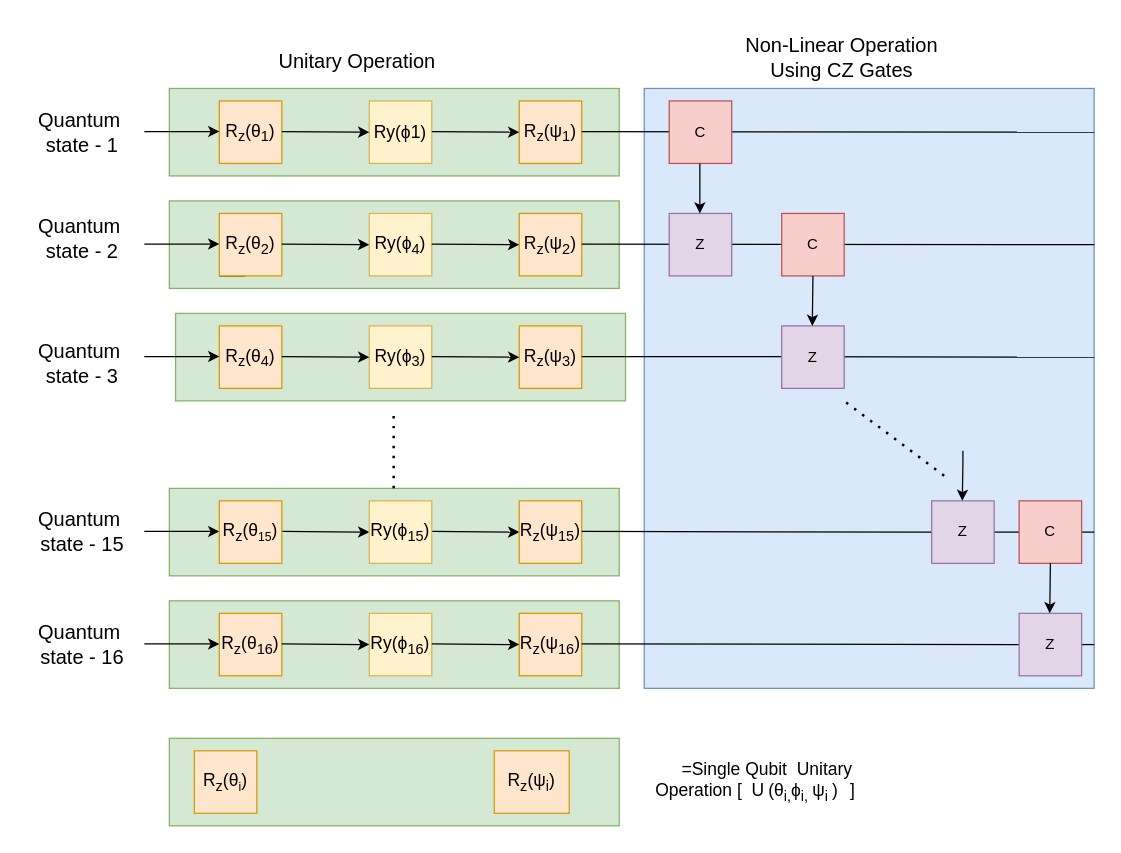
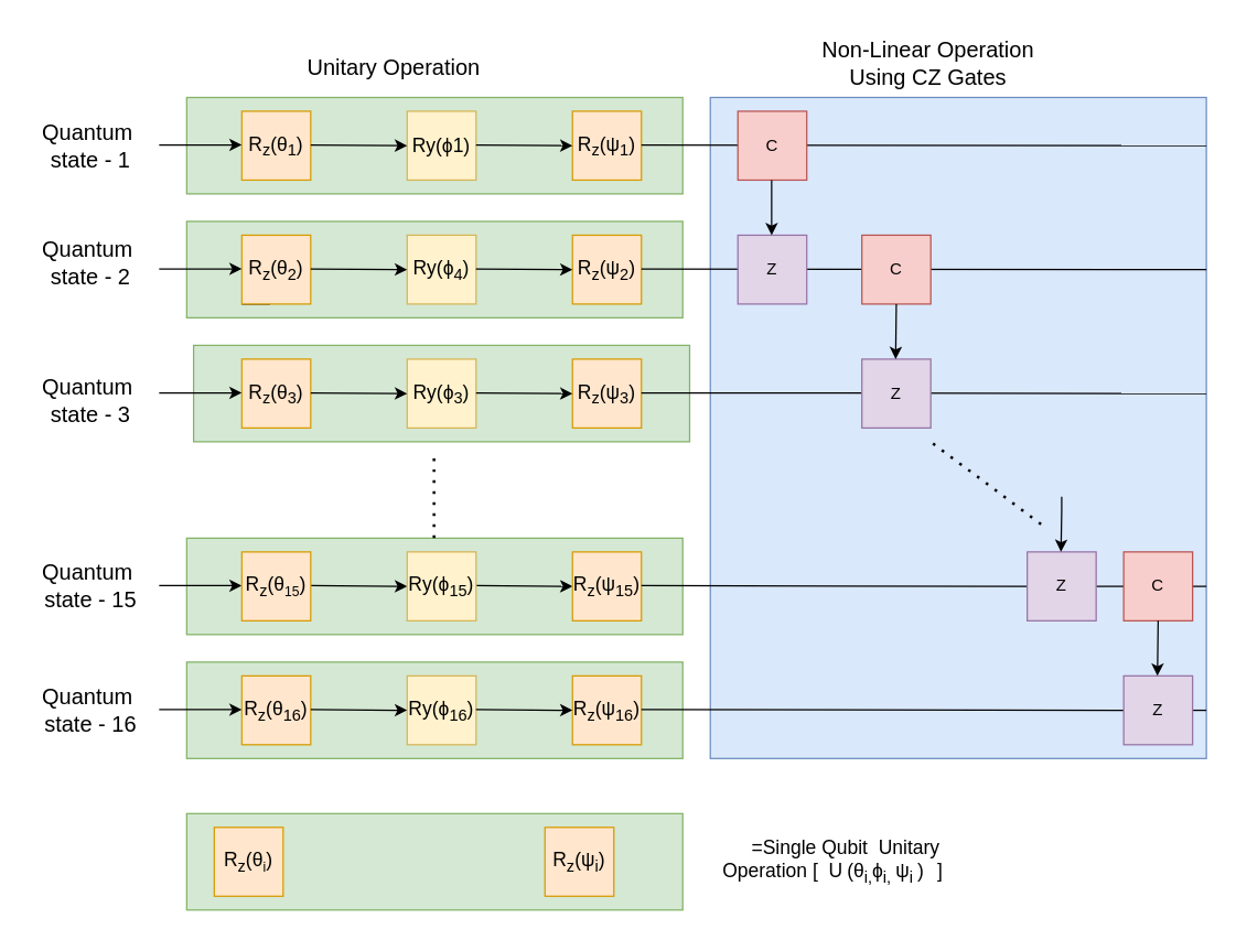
  <mxCell id="0" />
  <mxCell id="1" parent="0" />
  <mxCell id="2" value="" style="rounded=0;whiteSpace=wrap;html=1;fillColor=#d5e8d4;strokeColor=#82b366;" vertex="1" parent="1"><mxGeometry x="135" y="70" width="360" height="70" as="geometry" /></mxCell>
  <mxCell id="3" value="" style="rounded=0;whiteSpace=wrap;html=1;fillColor=#d5e8d4;strokeColor=#82b366;" vertex="1" parent="1"><mxGeometry x="135" y="160" width="360" height="70" as="geometry" /></mxCell>
  <mxCell id="4" value="" style="rounded=0;whiteSpace=wrap;html=1;fillColor=#dae8fc;strokeColor=#6c8ebf;" vertex="1" parent="1"><mxGeometry x="515" y="70" width="360" height="480" as="geometry" /></mxCell>
  <mxCell id="5" value="" style="rounded=0;whiteSpace=wrap;html=1;fillColor=#d5e8d4;strokeColor=#82b366;" vertex="1" parent="1"><mxGeometry x="140" y="250" width="360" height="70" as="geometry" /></mxCell>
  <mxCell id="6" value="" style="rounded=0;whiteSpace=wrap;html=1;fillColor=#d5e8d4;strokeColor=#82b366;" vertex="1" parent="1"><mxGeometry x="135" y="480" width="360" height="70" as="geometry" /></mxCell>
  <mxCell id="7" value="" style="rounded=0;whiteSpace=wrap;html=1;fillColor=#d5e8d4;strokeColor=#82b366;" vertex="1" parent="1"><mxGeometry x="135" y="390" width="360" height="70" as="geometry" /></mxCell>
  <mxCell id="8" style="edgeStyle=orthogonalEdgeStyle;rounded=0;orthogonalLoop=1;jettySize=auto;html=1;exitX=0;exitY=1;exitDx=0;exitDy=0;" edge="1" parent="1" source="9"><mxGeometry relative="1" as="geometry"><mxPoint x="195" y="120" as="targetPoint" /></mxGeometry></mxCell>
  <mxCell id="9" value="&lt;font style=&quot;font-size: 14px;&quot;&gt;R&lt;sub&gt;z&lt;/sub&gt;(θ&lt;sub&gt;1&lt;/sub&gt;)&lt;/font&gt;" style="rounded=0;whiteSpace=wrap;html=1;fillColor=#ffe6cc;strokeColor=#d79b00;" vertex="1" parent="1"><mxGeometry x="175" y="80" width="50" height="50" as="geometry" /></mxCell>
  <mxCell id="10" value="&lt;font style=&quot;font-size: 14px;&quot;&gt;Ry(ϕ1)&lt;/font&gt;" style="rounded=0;whiteSpace=wrap;html=1;fillColor=#fff2cc;strokeColor=#d6b656;" vertex="1" parent="1"><mxGeometry x="295" y="80" width="50" height="50" as="geometry" /></mxCell>
  <mxCell id="11" value="&lt;font style=&quot;font-size: 14px;&quot;&gt;R&lt;sub&gt;z&lt;/sub&gt;(ψ&lt;sub&gt;1&lt;/sub&gt;)&lt;/font&gt;" style="rounded=0;whiteSpace=wrap;html=1;fillColor=#ffe6cc;strokeColor=#d79b00;" vertex="1" parent="1"><mxGeometry x="415" y="80" width="50" height="50" as="geometry" /></mxCell>
  <mxCell id="12" value="" style="endArrow=classic;html=1;rounded=0;" edge="1" parent="1"><mxGeometry width="50" height="50" relative="1" as="geometry"><mxPoint x="115" y="104.5" as="sourcePoint" /><mxPoint x="175" y="104.5" as="targetPoint" /></mxGeometry></mxCell>
  <mxCell id="13" value="" style="endArrow=classic;html=1;rounded=0;entryX=0;entryY=0.5;entryDx=0;entryDy=0;" edge="1" parent="1" target="10"><mxGeometry width="50" height="50" relative="1" as="geometry"><mxPoint x="225" y="104.5" as="sourcePoint" /><mxPoint x="285" y="104.5" as="targetPoint" /></mxGeometry></mxCell>
  <mxCell id="14" value="" style="endArrow=classic;html=1;rounded=0;entryX=0;entryY=0.5;entryDx=0;entryDy=0;" edge="1" parent="1"><mxGeometry width="50" height="50" relative="1" as="geometry"><mxPoint x="345" y="104.5" as="sourcePoint" /><mxPoint x="415" y="105" as="targetPoint" /></mxGeometry></mxCell>
  <mxCell id="15" value="" style="endArrow=none;html=1;rounded=0;" edge="1" parent="1"><mxGeometry width="50" height="50" relative="1" as="geometry"><mxPoint x="465" y="104.5" as="sourcePoint" /><mxPoint x="875" y="105" as="targetPoint" /></mxGeometry></mxCell>
  <mxCell id="16" value="C" style="rounded=0;whiteSpace=wrap;html=1;fillColor=#f8cecc;strokeColor=#b85450;" vertex="1" parent="1"><mxGeometry x="535" y="80" width="50" height="50" as="geometry" /></mxCell>
  <mxCell id="17" style="edgeStyle=orthogonalEdgeStyle;rounded=0;orthogonalLoop=1;jettySize=auto;html=1;exitX=0;exitY=1;exitDx=0;exitDy=0;" edge="1" parent="1" source="18"><mxGeometry relative="1" as="geometry"><mxPoint x="195" y="210" as="targetPoint" /></mxGeometry></mxCell>
  <mxCell id="18" value="&lt;font style=&quot;font-size: 14px;&quot;&gt;R&lt;sub&gt;z&lt;/sub&gt;(θ&lt;sub&gt;2&lt;/sub&gt;)&lt;/font&gt;" style="rounded=0;whiteSpace=wrap;html=1;fillColor=#ffe6cc;strokeColor=#d79b00;" vertex="1" parent="1"><mxGeometry x="175" y="170" width="50" height="50" as="geometry" /></mxCell>
  <mxCell id="19" value="&lt;font style=&quot;font-size: 14px;&quot;&gt;Ry(ϕ&lt;sub&gt;4&lt;/sub&gt;)&lt;/font&gt;" style="rounded=0;whiteSpace=wrap;html=1;fillColor=#fff2cc;strokeColor=#d6b656;" vertex="1" parent="1"><mxGeometry x="295" y="170" width="50" height="50" as="geometry" /></mxCell>
  <mxCell id="20" value="&lt;font style=&quot;font-size: 14px;&quot;&gt;R&lt;sub&gt;z&lt;/sub&gt;(ψ&lt;sub&gt;2&lt;/sub&gt;)&lt;/font&gt;" style="rounded=0;whiteSpace=wrap;html=1;fillColor=#ffe6cc;strokeColor=#d79b00;" vertex="1" parent="1"><mxGeometry x="415" y="170" width="50" height="50" as="geometry" /></mxCell>
  <mxCell id="21" value="" style="endArrow=classic;html=1;rounded=0;" edge="1" parent="1"><mxGeometry width="50" height="50" relative="1" as="geometry"><mxPoint x="115" y="194.5" as="sourcePoint" /><mxPoint x="175" y="194.5" as="targetPoint" /></mxGeometry></mxCell>
  <mxCell id="22" value="" style="endArrow=classic;html=1;rounded=0;entryX=0;entryY=0.5;entryDx=0;entryDy=0;" edge="1" parent="1" target="19"><mxGeometry width="50" height="50" relative="1" as="geometry"><mxPoint x="225" y="194.5" as="sourcePoint" /><mxPoint x="285" y="194.5" as="targetPoint" /></mxGeometry></mxCell>
  <mxCell id="23" value="" style="endArrow=classic;html=1;rounded=0;entryX=0;entryY=0.5;entryDx=0;entryDy=0;" edge="1" parent="1"><mxGeometry width="50" height="50" relative="1" as="geometry"><mxPoint x="345" y="194.5" as="sourcePoint" /><mxPoint x="415" y="195" as="targetPoint" /></mxGeometry></mxCell>
  <mxCell id="24" value="" style="endArrow=none;html=1;rounded=0;" edge="1" parent="1"><mxGeometry width="50" height="50" relative="1" as="geometry"><mxPoint x="465" y="194.5" as="sourcePoint" /><mxPoint x="875" y="195" as="targetPoint" /></mxGeometry></mxCell>
  <mxCell id="25" value="Z" style="rounded=0;whiteSpace=wrap;html=1;fillColor=#e1d5e7;strokeColor=#9673a6;" vertex="1" parent="1"><mxGeometry x="535" y="170" width="50" height="50" as="geometry" /></mxCell>
  <mxCell id="26" style="edgeStyle=orthogonalEdgeStyle;rounded=0;orthogonalLoop=1;jettySize=auto;html=1;exitX=0;exitY=1;exitDx=0;exitDy=0;" edge="1" parent="1" source="27"><mxGeometry relative="1" as="geometry"><mxPoint x="195" y="300" as="targetPoint" /></mxGeometry></mxCell>
- <mxCell id="27" value="&lt;font style=&quot;font-size: 14px;&quot;&gt;R&lt;sub&gt;z&lt;/sub&gt;(θ&lt;sub&gt;4&lt;/sub&gt;)&lt;/font&gt;" style="rounded=0;whiteSpace=wrap;html=1;fillColor=#ffe6cc;strokeColor=#d79b00;" vertex="1" parent="1"><mxGeometry x="175" y="260" width="50" height="50" as="geometry" /></mxCell>
+ <mxCell id="27" value="&lt;font style=&quot;font-size: 14px;&quot;&gt;R&lt;sub&gt;z&lt;/sub&gt;(θ&lt;sub&gt;3&lt;/sub&gt;)&lt;/font&gt;" style="rounded=0;whiteSpace=wrap;html=1;fillColor=#ffe6cc;strokeColor=#d79b00;" vertex="1" parent="1"><mxGeometry x="175" y="260" width="50" height="50" as="geometry" /></mxCell>
  <mxCell id="28" value="&lt;font style=&quot;font-size: 14px;&quot;&gt;Ry(ϕ&lt;sub&gt;3&lt;/sub&gt;)&lt;/font&gt;" style="rounded=0;whiteSpace=wrap;html=1;fillColor=#fff2cc;strokeColor=#d6b656;" vertex="1" parent="1"><mxGeometry x="295" y="260" width="50" height="50" as="geometry" /></mxCell>
  <mxCell id="29" value="&lt;font style=&quot;font-size: 14px;&quot;&gt;R&lt;sub&gt;z&lt;/sub&gt;(ψ&lt;sub&gt;3&lt;/sub&gt;)&lt;/font&gt;" style="rounded=0;whiteSpace=wrap;html=1;fillColor=#ffe6cc;strokeColor=#d79b00;" vertex="1" parent="1"><mxGeometry x="415" y="260" width="50" height="50" as="geometry" /></mxCell>
  <mxCell id="30" value="" style="endArrow=classic;html=1;rounded=0;" edge="1" parent="1"><mxGeometry width="50" height="50" relative="1" as="geometry"><mxPoint x="115" y="284.5" as="sourcePoint" /><mxPoint x="175" y="284.5" as="targetPoint" /></mxGeometry></mxCell>
  <mxCell id="31" value="" style="endArrow=classic;html=1;rounded=0;entryX=0;entryY=0.5;entryDx=0;entryDy=0;" edge="1" parent="1" target="28"><mxGeometry width="50" height="50" relative="1" as="geometry"><mxPoint x="225" y="284.5" as="sourcePoint" /><mxPoint x="285" y="284.5" as="targetPoint" /></mxGeometry></mxCell>
  <mxCell id="32" value="" style="endArrow=classic;html=1;rounded=0;entryX=0;entryY=0.5;entryDx=0;entryDy=0;" edge="1" parent="1"><mxGeometry width="50" height="50" relative="1" as="geometry"><mxPoint x="345" y="284.5" as="sourcePoint" /><mxPoint x="415" y="285" as="targetPoint" /></mxGeometry></mxCell>
  <mxCell id="33" value="" style="endArrow=none;html=1;rounded=0;" edge="1" parent="1"><mxGeometry width="50" height="50" relative="1" as="geometry"><mxPoint x="465" y="284.5" as="sourcePoint" /><mxPoint x="875" y="285" as="targetPoint" /></mxGeometry></mxCell>
  <mxCell id="34" value="" style="endArrow=classic;html=1;rounded=0;" edge="1" parent="1"><mxGeometry width="50" height="50" relative="1" as="geometry"><mxPoint x="559.5" y="130" as="sourcePoint" /><mxPoint x="559.5" y="170" as="targetPoint" /></mxGeometry></mxCell>
  <mxCell id="35" value="C" style="rounded=0;whiteSpace=wrap;html=1;fillColor=#f8cecc;strokeColor=#b85450;" vertex="1" parent="1"><mxGeometry x="625" y="170" width="50" height="50" as="geometry" /></mxCell>
  <mxCell id="36" value="Z" style="rounded=0;whiteSpace=wrap;html=1;fillColor=#e1d5e7;strokeColor=#9673a6;" vertex="1" parent="1"><mxGeometry x="625" y="260" width="50" height="50" as="geometry" /></mxCell>
  <mxCell id="37" value="" style="endArrow=classic;html=1;rounded=0;" edge="1" parent="1"><mxGeometry width="50" height="50" relative="1" as="geometry"><mxPoint x="650" y="220" as="sourcePoint" /><mxPoint x="649.5" y="260" as="targetPoint" /></mxGeometry></mxCell>
  <mxCell id="38" value="&lt;font style=&quot;font-size: 14px;&quot;&gt;R&lt;sub&gt;z&lt;/sub&gt;(θ&lt;sub&gt;16&lt;/sub&gt;)&lt;/font&gt;" style="rounded=0;whiteSpace=wrap;html=1;fillColor=#ffe6cc;strokeColor=#d79b00;" vertex="1" parent="1"><mxGeometry x="175" y="490" width="50" height="50" as="geometry" /></mxCell>
  <mxCell id="39" value="&lt;font style=&quot;font-size: 14px;&quot;&gt;Ry(ϕ&lt;sub&gt;16&lt;/sub&gt;)&lt;/font&gt;" style="rounded=0;whiteSpace=wrap;html=1;fillColor=#fff2cc;strokeColor=#d6b656;" vertex="1" parent="1"><mxGeometry x="295" y="490" width="50" height="50" as="geometry" /></mxCell>
  <mxCell id="40" value="&lt;font style=&quot;font-size: 14px;&quot;&gt;R&lt;sub&gt;z&lt;/sub&gt;(ψ&lt;sub&gt;16&lt;/sub&gt;)&lt;/font&gt;" style="rounded=0;whiteSpace=wrap;html=1;fillColor=#ffe6cc;strokeColor=#d79b00;" vertex="1" parent="1"><mxGeometry x="415" y="490" width="50" height="50" as="geometry" /></mxCell>
  <mxCell id="41" value="" style="endArrow=classic;html=1;rounded=0;" edge="1" parent="1"><mxGeometry width="50" height="50" relative="1" as="geometry"><mxPoint x="115" y="514.5" as="sourcePoint" /><mxPoint x="175" y="514.5" as="targetPoint" /></mxGeometry></mxCell>
  <mxCell id="42" value="" style="endArrow=classic;html=1;rounded=0;entryX=0;entryY=0.5;entryDx=0;entryDy=0;" edge="1" parent="1" target="39"><mxGeometry width="50" height="50" relative="1" as="geometry"><mxPoint x="225" y="514.5" as="sourcePoint" /><mxPoint x="285" y="514.5" as="targetPoint" /></mxGeometry></mxCell>
  <mxCell id="43" value="" style="endArrow=classic;html=1;rounded=0;entryX=0;entryY=0.5;entryDx=0;entryDy=0;" edge="1" parent="1"><mxGeometry width="50" height="50" relative="1" as="geometry"><mxPoint x="345" y="514.5" as="sourcePoint" /><mxPoint x="415" y="515" as="targetPoint" /></mxGeometry></mxCell>
  <mxCell id="44" value="" style="endArrow=none;html=1;rounded=0;" edge="1" parent="1" source="55"><mxGeometry width="50" height="50" relative="1" as="geometry"><mxPoint x="465" y="514.5" as="sourcePoint" /><mxPoint x="875" y="515" as="targetPoint" /></mxGeometry></mxCell>
  <mxCell id="45" value="" style="endArrow=classic;html=1;rounded=0;" edge="1" parent="1"><mxGeometry width="50" height="50" relative="1" as="geometry"><mxPoint x="115" y="424.5" as="sourcePoint" /><mxPoint x="175" y="424.5" as="targetPoint" /></mxGeometry></mxCell>
  <mxCell id="46" value="" style="endArrow=classic;html=1;rounded=0;entryX=0;entryY=0.5;entryDx=0;entryDy=0;" edge="1" parent="1" target="49"><mxGeometry width="50" height="50" relative="1" as="geometry"><mxPoint x="225" y="424.5" as="sourcePoint" /><mxPoint x="285" y="424.5" as="targetPoint" /></mxGeometry></mxCell>
  <mxCell id="47" value="" style="endArrow=classic;html=1;rounded=0;entryX=0;entryY=0.5;entryDx=0;entryDy=0;" edge="1" parent="1"><mxGeometry width="50" height="50" relative="1" as="geometry"><mxPoint x="345" y="424.5" as="sourcePoint" /><mxPoint x="415" y="425" as="targetPoint" /></mxGeometry></mxCell>
  <mxCell id="48" value="&lt;font style=&quot;font-size: 14px;&quot;&gt;R&lt;sub&gt;z&lt;/sub&gt;(ψ&lt;sub&gt;15&lt;/sub&gt;)&lt;/font&gt;" style="rounded=0;whiteSpace=wrap;html=1;fillColor=#ffe6cc;strokeColor=#d79b00;" vertex="1" parent="1"><mxGeometry x="415" y="400" width="50" height="50" as="geometry" /></mxCell>
  <mxCell id="49" value="&lt;font style=&quot;font-size: 14px;&quot;&gt;Ry(ϕ&lt;sub&gt;15&lt;/sub&gt;)&lt;/font&gt;" style="rounded=0;whiteSpace=wrap;html=1;fillColor=#fff2cc;strokeColor=#d6b656;" vertex="1" parent="1"><mxGeometry x="295" y="400" width="50" height="50" as="geometry" /></mxCell>
  <mxCell id="50" value="&lt;font style=&quot;font-size: 14px;&quot;&gt;R&lt;sub&gt;z&lt;/sub&gt;(θ&lt;/font&gt;&lt;font&gt;&lt;span style=&quot;font-size: 11.667px;&quot;&gt;&lt;sub&gt;15&lt;/sub&gt;&lt;/span&gt;&lt;span style=&quot;font-size: 14px;&quot;&gt;)&lt;/span&gt;&lt;/font&gt;" style="rounded=0;whiteSpace=wrap;html=1;fillColor=#ffe6cc;strokeColor=#d79b00;" vertex="1" parent="1"><mxGeometry x="175" y="400" width="50" height="50" as="geometry" /></mxCell>
  <mxCell id="51" value="" style="endArrow=none;html=1;rounded=0;" edge="1" parent="1" source="53"><mxGeometry width="50" height="50" relative="1" as="geometry"><mxPoint x="465" y="424.5" as="sourcePoint" /><mxPoint x="875" y="425" as="targetPoint" /></mxGeometry></mxCell>
  <mxCell id="52" value="" style="endArrow=none;html=1;rounded=0;" edge="1" parent="1" source="58" target="53"><mxGeometry width="50" height="50" relative="1" as="geometry"><mxPoint x="465" y="424.5" as="sourcePoint" /><mxPoint x="875" y="425" as="targetPoint" /></mxGeometry></mxCell>
  <mxCell id="53" value="C" style="rounded=0;whiteSpace=wrap;html=1;fillColor=#f8cecc;strokeColor=#b85450;" vertex="1" parent="1"><mxGeometry x="815" y="400" width="50" height="50" as="geometry" /></mxCell>
  <mxCell id="54" value="" style="endArrow=none;html=1;rounded=0;entryX=0;entryY=0.5;entryDx=0;entryDy=0;" edge="1" parent="1" target="55"><mxGeometry width="50" height="50" relative="1" as="geometry"><mxPoint x="465" y="514.5" as="sourcePoint" /><mxPoint x="875" y="510" as="targetPoint" /></mxGeometry></mxCell>
  <mxCell id="55" value="Z" style="rounded=0;whiteSpace=wrap;html=1;fillColor=#e1d5e7;strokeColor=#9673a6;" vertex="1" parent="1"><mxGeometry x="815" y="490" width="50" height="50" as="geometry" /></mxCell>
  <mxCell id="56" value="" style="endArrow=classic;html=1;rounded=0;" edge="1" parent="1"><mxGeometry width="50" height="50" relative="1" as="geometry"><mxPoint x="840" y="450" as="sourcePoint" /><mxPoint x="839.5" y="490" as="targetPoint" /></mxGeometry></mxCell>
  <mxCell id="57" value="" style="endArrow=none;html=1;rounded=0;" edge="1" parent="1" target="58"><mxGeometry width="50" height="50" relative="1" as="geometry"><mxPoint x="465" y="424.5" as="sourcePoint" /><mxPoint x="815" y="425" as="targetPoint" /></mxGeometry></mxCell>
  <mxCell id="58" value="Z" style="rounded=0;whiteSpace=wrap;html=1;fillColor=#e1d5e7;strokeColor=#9673a6;" vertex="1" parent="1"><mxGeometry x="745" y="400" width="50" height="50" as="geometry" /></mxCell>
  <mxCell id="59" value="" style="endArrow=classic;html=1;rounded=0;" edge="1" parent="1"><mxGeometry width="50" height="50" relative="1" as="geometry"><mxPoint x="770" y="360" as="sourcePoint" /><mxPoint x="769.5" y="400" as="targetPoint" /><Array as="points"><mxPoint x="770" y="370" /></Array></mxGeometry></mxCell>
  <mxCell id="60" value="" style="endArrow=none;dashed=1;html=1;dashPattern=1 3;strokeWidth=2;rounded=0;" edge="1" parent="1"><mxGeometry width="50" height="50" relative="1" as="geometry"><mxPoint x="314.5" y="390" as="sourcePoint" /><mxPoint x="314.5" y="330" as="targetPoint" /></mxGeometry></mxCell>
  <mxCell id="61" value="" style="endArrow=none;dashed=1;html=1;dashPattern=1 3;strokeWidth=2;rounded=0;" edge="1" parent="1"><mxGeometry width="50" height="50" relative="1" as="geometry"><mxPoint x="755" y="380" as="sourcePoint" /><mxPoint x="675" y="320" as="targetPoint" /></mxGeometry></mxCell>
  <mxCell id="62" value="&lt;font style=&quot;font-size: 16px;&quot;&gt;Quantum&amp;nbsp;&lt;/font&gt;&lt;div&gt;&lt;font style=&quot;font-size: 16px;&quot;&gt;state - 1&lt;/font&gt;&lt;/div&gt;" style="text;html=1;align=center;verticalAlign=middle;resizable=0;points=[];autosize=1;strokeColor=none;fillColor=none;" vertex="1" parent="1"><mxGeometry x="20" y="80" width="90" height="50" as="geometry" /></mxCell>
  <mxCell id="63" value="&lt;font style=&quot;font-size: 16px;&quot;&gt;Quantum&amp;nbsp;&lt;/font&gt;&lt;div&gt;&lt;font style=&quot;font-size: 16px;&quot;&gt;state - 3&lt;/font&gt;&lt;/div&gt;" style="text;html=1;align=center;verticalAlign=middle;resizable=0;points=[];autosize=1;strokeColor=none;fillColor=none;" vertex="1" parent="1"><mxGeometry x="20" y="265" width="90" height="50" as="geometry" /></mxCell>
  <mxCell id="64" value="&lt;font style=&quot;font-size: 16px;&quot;&gt;Quantum&amp;nbsp;&lt;/font&gt;&lt;div&gt;&lt;font style=&quot;font-size: 16px;&quot;&gt;state - 2&lt;/font&gt;&lt;/div&gt;" style="text;html=1;align=center;verticalAlign=middle;resizable=0;points=[];autosize=1;strokeColor=none;fillColor=none;" vertex="1" parent="1"><mxGeometry x="20" y="165" width="90" height="50" as="geometry" /></mxCell>
  <mxCell id="65" value="&lt;font style=&quot;font-size: 16px;&quot;&gt;Quantum&amp;nbsp;&lt;/font&gt;&lt;div&gt;&lt;font style=&quot;font-size: 16px;&quot;&gt;state - 15&lt;/font&gt;&lt;/div&gt;" style="text;html=1;align=center;verticalAlign=middle;resizable=0;points=[];autosize=1;strokeColor=none;fillColor=none;" vertex="1" parent="1"><mxGeometry x="20" y="400" width="90" height="50" as="geometry" /></mxCell>
  <mxCell id="66" value="&lt;font style=&quot;font-size: 16px;&quot;&gt;Quantum&amp;nbsp;&lt;/font&gt;&lt;div&gt;&lt;font style=&quot;font-size: 16px;&quot;&gt;state - 16&lt;/font&gt;&lt;/div&gt;" style="text;html=1;align=center;verticalAlign=middle;resizable=0;points=[];autosize=1;strokeColor=none;fillColor=none;" vertex="1" parent="1"><mxGeometry x="20" y="490" width="90" height="50" as="geometry" /></mxCell>
  <mxCell id="67" value="" style="rounded=0;whiteSpace=wrap;html=1;fillColor=#d5e8d4;strokeColor=#82b366;" vertex="1" parent="1"><mxGeometry x="135" y="590" width="360" height="70" as="geometry" /></mxCell>
  <mxCell id="68" value="&lt;font style=&quot;font-size: 14px;&quot;&gt;R&lt;sub&gt;z&lt;/sub&gt;(θ&lt;/font&gt;&lt;font style=&quot;font-size: 11.667px;&quot;&gt;&lt;sub&gt;i&lt;/sub&gt;&lt;/font&gt;&lt;font&gt;&lt;span style=&quot;font-size: 14px;&quot;&gt;)&lt;/span&gt;&lt;/font&gt;" style="rounded=0;whiteSpace=wrap;html=1;fillColor=#ffe6cc;strokeColor=#d79b00;" vertex="1" parent="1"><mxGeometry x="155" y="600" width="50" height="50" as="geometry" /></mxCell>
- <mxCell id="69" value="&lt;font style=&quot;font-size: 14px;&quot;&gt;R&lt;sub&gt;z&lt;/sub&gt;(ψ&lt;sub&gt;i&lt;/sub&gt;)&lt;/font&gt;" style="rounded=0;whiteSpace=wrap;html=1;fillColor=#ffe6cc;strokeColor=#d79b00;" vertex="1" parent="1"><mxGeometry x="395" y="600" width="60" height="50" as="geometry" /></mxCell>
+ <mxCell id="69" value="&lt;font style=&quot;font-size: 14px;&quot;&gt;R&lt;sub&gt;z&lt;/sub&gt;(ψ&lt;sub&gt;i&lt;/sub&gt;)&lt;/font&gt;" style="rounded=0;whiteSpace=wrap;html=1;fillColor=#ffe6cc;strokeColor=#d79b00;" vertex="1" parent="1"><mxGeometry x="395" y="600" width="50" height="50" as="geometry" /></mxCell>
  <mxCell id="70" value="&lt;font style=&quot;font-size: 14px;&quot;&gt;=Single Qubit &amp;nbsp;Unitary&amp;nbsp;&lt;/font&gt;&lt;div&gt;&lt;font style=&quot;font-size: 14px;&quot;&gt;Operation [ &amp;nbsp;U&lt;sub&gt;&amp;nbsp;&lt;/sub&gt;(&lt;span style=&quot;white-space: normal;&quot;&gt;θ&lt;/span&gt;&lt;span style=&quot;white-space: normal;&quot;&gt;&lt;sub&gt;i,&lt;/sub&gt;&lt;/span&gt;&lt;span style=&quot;white-space: normal;&quot;&gt;ϕ&lt;/span&gt;&lt;span style=&quot;white-space: normal;&quot;&gt;&lt;sub&gt;i,&amp;nbsp;&lt;/sub&gt;&lt;/span&gt;&lt;span style=&quot;white-space: normal;&quot;&gt;ψ&lt;/span&gt;&lt;span style=&quot;white-space: normal;&quot;&gt;&lt;sub&gt;i&amp;nbsp;&lt;/sub&gt;&lt;/span&gt;&lt;/font&gt;&lt;span style=&quot;font-size: 14px;&quot;&gt;)&lt;/span&gt;&lt;span style=&quot;font-size: 14px; white-space: normal;&quot;&gt;&lt;sub&gt;&amp;nbsp;&amp;nbsp;&lt;/sub&gt;&lt;/span&gt;&lt;span style=&quot;font-size: 14px; white-space: normal;&quot;&gt;&lt;sub&gt;&amp;nbsp;&lt;/sub&gt;&lt;/span&gt;&lt;span style=&quot;font-size: 14px;&quot;&gt;]&lt;/span&gt;&lt;span style=&quot;font-size: 14px; white-space: normal;&quot;&gt;&lt;sub&gt;&amp;nbsp;&lt;/sub&gt;&lt;/span&gt;&lt;span style=&quot;font-size: 14px;&quot;&gt;&amp;nbsp; &amp;nbsp; &amp;nbsp;&lt;/span&gt;&lt;/div&gt;" style="text;html=1;align=center;verticalAlign=middle;resizable=0;points=[];autosize=1;strokeColor=none;fillColor=none;" vertex="1" parent="1"><mxGeometry x="510" y="600" width="210" height="50" as="geometry" /></mxCell>
  <mxCell id="71" value="&lt;font style=&quot;font-size: 16px;&quot;&gt;Unitary Operation&lt;/font&gt;" style="text;html=1;align=center;verticalAlign=middle;resizable=0;points=[];autosize=1;strokeColor=none;fillColor=none;strokeWidth=0;" vertex="1" parent="1"><mxGeometry x="210" y="33" width="150" height="30" as="geometry" /></mxCell>
  <mxCell id="72" value="&lt;font style=&quot;font-size: 16px;&quot;&gt;Non-Linear Operation&amp;nbsp;&lt;/font&gt;&lt;div&gt;&lt;font style=&quot;font-size: 16px;&quot;&gt;Using CZ Gates&amp;nbsp;&lt;/font&gt;&lt;/div&gt;" style="text;html=1;align=center;verticalAlign=middle;resizable=0;points=[];autosize=1;strokeColor=none;fillColor=none;" vertex="1" parent="1"><mxGeometry x="585" y="20" width="180" height="50" as="geometry" /></mxCell>
